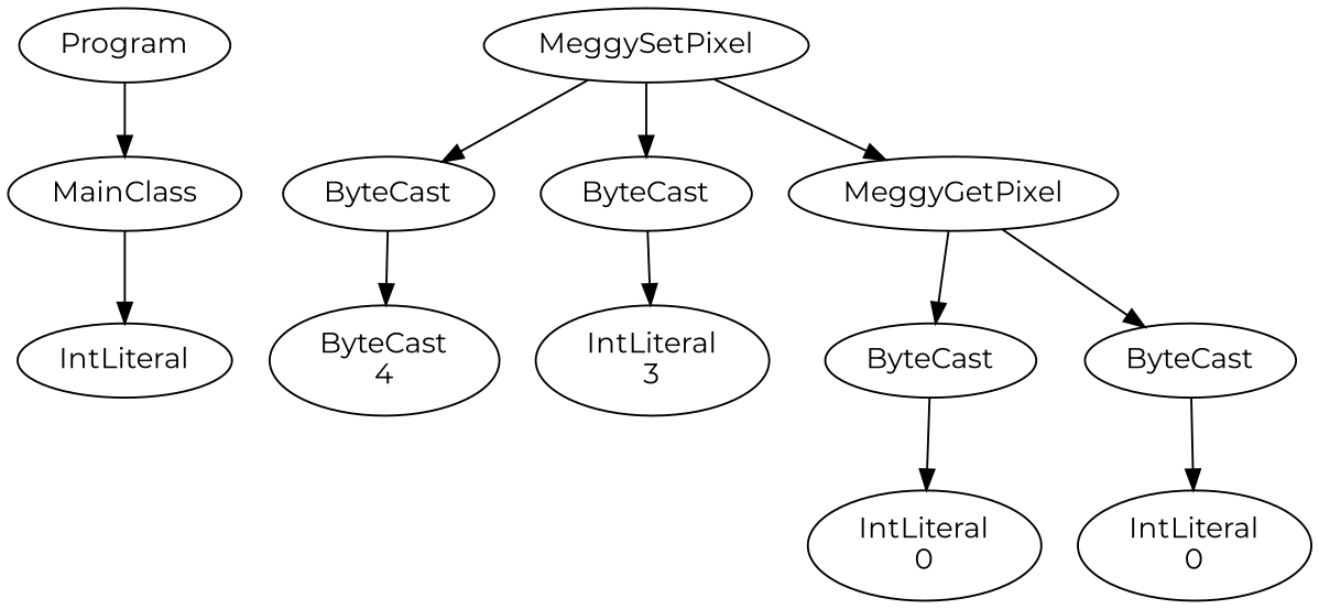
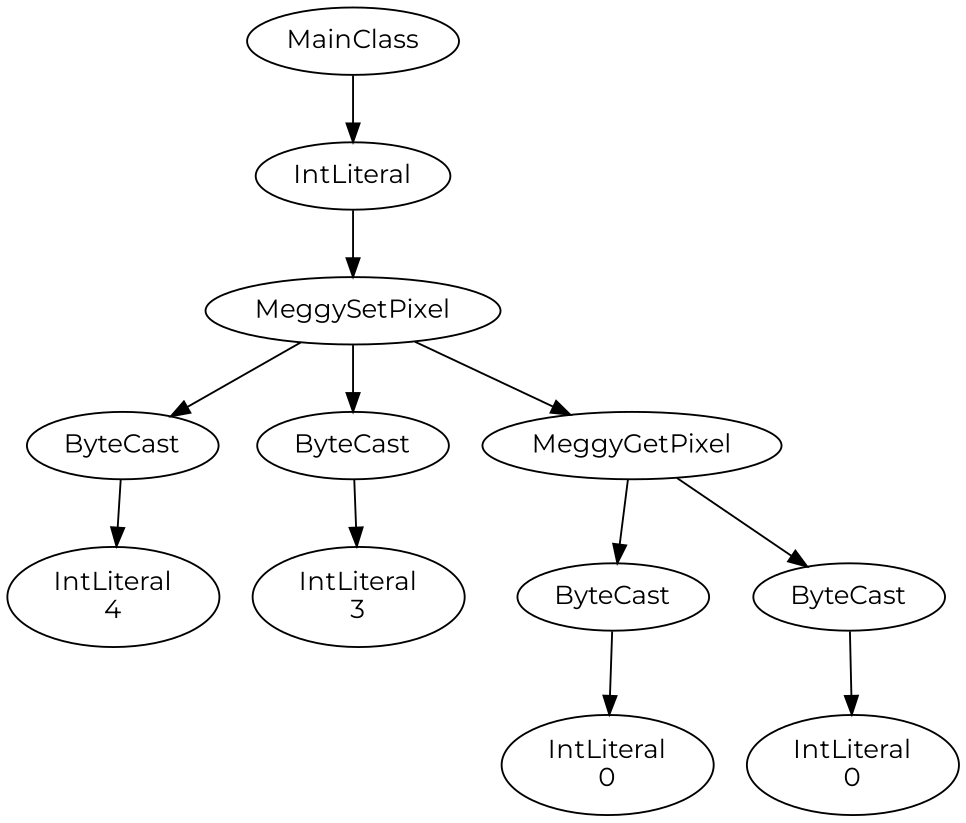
  digraph {
    fontname=Montserrat
    node [fontname=Montserrat]
    edge [fontname=Montserrat]
-   n1 [label=Program]
    n2 [label=MainClass]
    n3 [label=IntLiteral]
    n4 [label=MeggySetPixel]
    n5 [label=ByteCast]
    n6 [label=ByteCast]
    n7 [label=MeggyGetPixel]
-   n8 [label="ByteCast\n4"]
+   n8 [label="IntLiteral\n4"]
    n9 [label="IntLiteral\n3"]
    n10 [label=ByteCast]
    n11 [label=ByteCast]
    n12 [label="IntLiteral\n0"]
    n13 [label="IntLiteral\n0"]
-   n1 -> n2
    n2 -> n3
+   n3 -> n4
    n4 -> n5
    n4 -> n6
    n4 -> n7
    n5 -> n8
    n6 -> n9
    n7 -> n10
    n7 -> n11
    n10 -> n12
    n11 -> n13
  }
